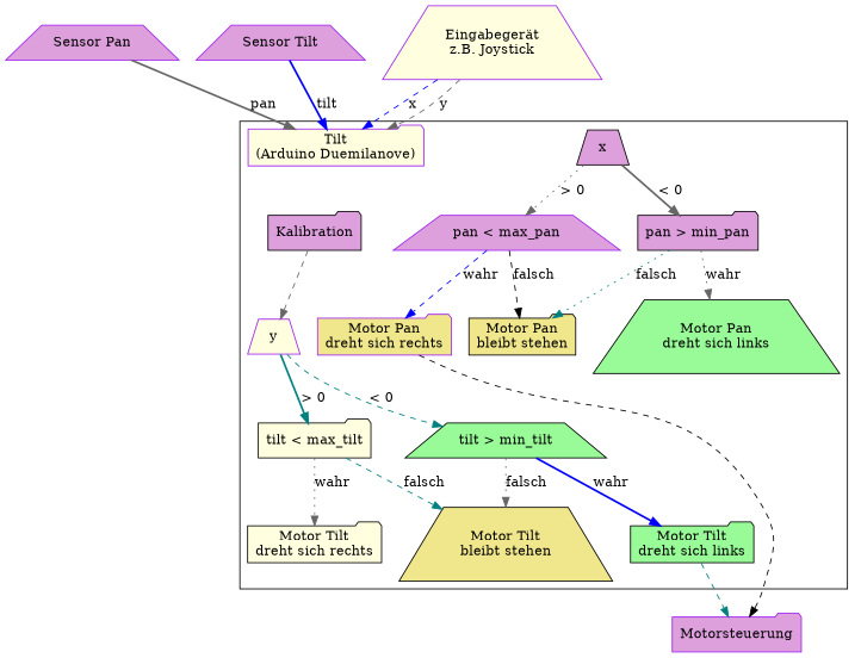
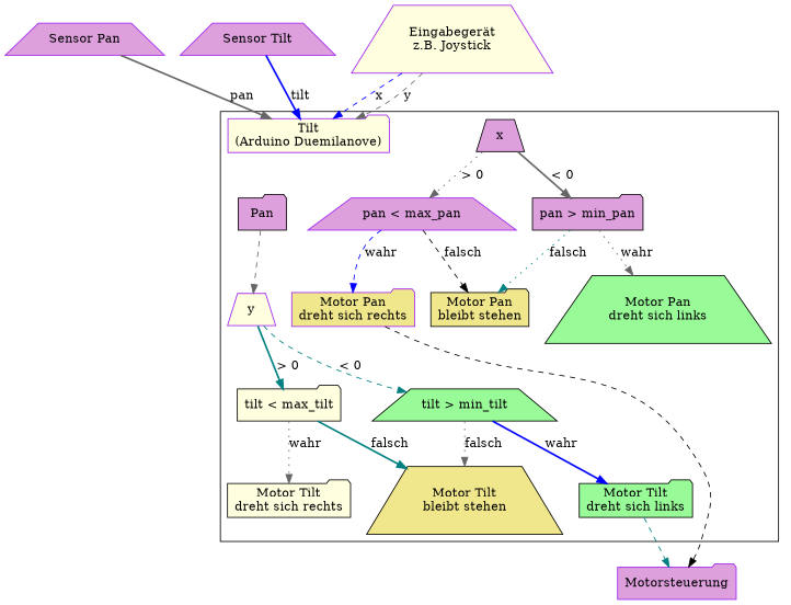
  digraph {
    compound=true
    node [color=black fillcolor=plum shape=folder style=filled]
    edge [style=dashed color=gray40]
    n1 [color=purple fillcolor=lightyellow label="Tilt\n(Arduino Duemilanove)"]
-   Kalibration
+   Kalibration [label=Pan]
    x [shape=trapezium]
    y [color=purple fillcolor=lightyellow shape=trapezium]
    "pan > min_pan"
    "pan < max_pan" [color=purple shape=trapezium]
    "Motor Pan\ndreht sich links" [fillcolor=palegreen shape=trapezium]
    "Motor Pan\ndreht sich rechts" [color=purple fillcolor=khaki]
    "Motor Pan\nbleibt stehen" [fillcolor=khaki]
    "tilt > min_tilt" [fillcolor=palegreen shape=trapezium]
    "tilt < max_tilt" [fillcolor=lightyellow]
    "Motor Tilt\ndreht sich links" [fillcolor=palegreen]
    "Motor Tilt\ndreht sich rechts" [fillcolor=lightyellow]
    "Motor Tilt\nbleibt stehen" [fillcolor=khaki shape=trapezium]
    Motorsteuerung [color=purple]
    n16 [color=purple label="Sensor Pan" shape=trapezium]
    n17 [color=purple label="Sensor Tilt" shape=trapezium]
    n18 [color=purple fillcolor=lightyellow label="Eingabegerät\nz.B. Joystick" shape=trapezium]
    subgraph cluster_1 {
      n1
      Kalibration
      x
      y
      "pan > min_pan"
      "pan < max_pan"
      "Motor Pan\ndreht sich links"
      "Motor Pan\ndreht sich rechts"
      "Motor Pan\nbleibt stehen"
      "tilt > min_tilt"
      "tilt < max_tilt"
      "Motor Tilt\ndreht sich links"
      "Motor Tilt\ndreht sich rechts"
      "Motor Tilt\nbleibt stehen"
    }
    n1 -> Kalibration [style=invis color=""]
    Kalibration -> y
    x -> "pan > min_pan" [label="< 0" style=bold]
    x -> "pan < max_pan" [label="> 0" style=dotted]
    y -> "tilt > min_tilt" [color=teal label="< 0"]
    y -> "tilt < max_tilt" [color=teal label="> 0" style=bold]
    "pan > min_pan" -> "Motor Pan\ndreht sich links" [label=wahr style=dotted]
    "pan > min_pan" -> "Motor Pan\nbleibt stehen" [color=teal label=falsch style=dotted]
    "pan < max_pan" -> "Motor Pan\ndreht sich rechts" [color=blue label=wahr]
    "pan < max_pan" -> "Motor Pan\nbleibt stehen" [color=black label=falsch]
    "Motor Pan\ndreht sich rechts" -> Motorsteuerung [color=black]
    "tilt > min_tilt" -> "Motor Tilt\ndreht sich links" [color=blue label=wahr style=bold]
    "tilt > min_tilt" -> "Motor Tilt\nbleibt stehen" [label=falsch style=dotted]
    "tilt < max_tilt" -> "Motor Tilt\ndreht sich rechts" [label=wahr style=dotted]
-   "tilt < max_tilt" -> "Motor Tilt\nbleibt stehen" [color=teal label=falsch]
+   "tilt < max_tilt" -> "Motor Tilt\nbleibt stehen" [color=teal label=falsch style=bold]
    "Motor Tilt\ndreht sich links" -> Motorsteuerung [color=teal]
    n16 -> n1 [label=pan style=bold]
    n17 -> n1 [color=blue label=tilt style=bold]
    n18 -> n1 [color=blue label=x]
    n18 -> n1 [label=y]
  }
